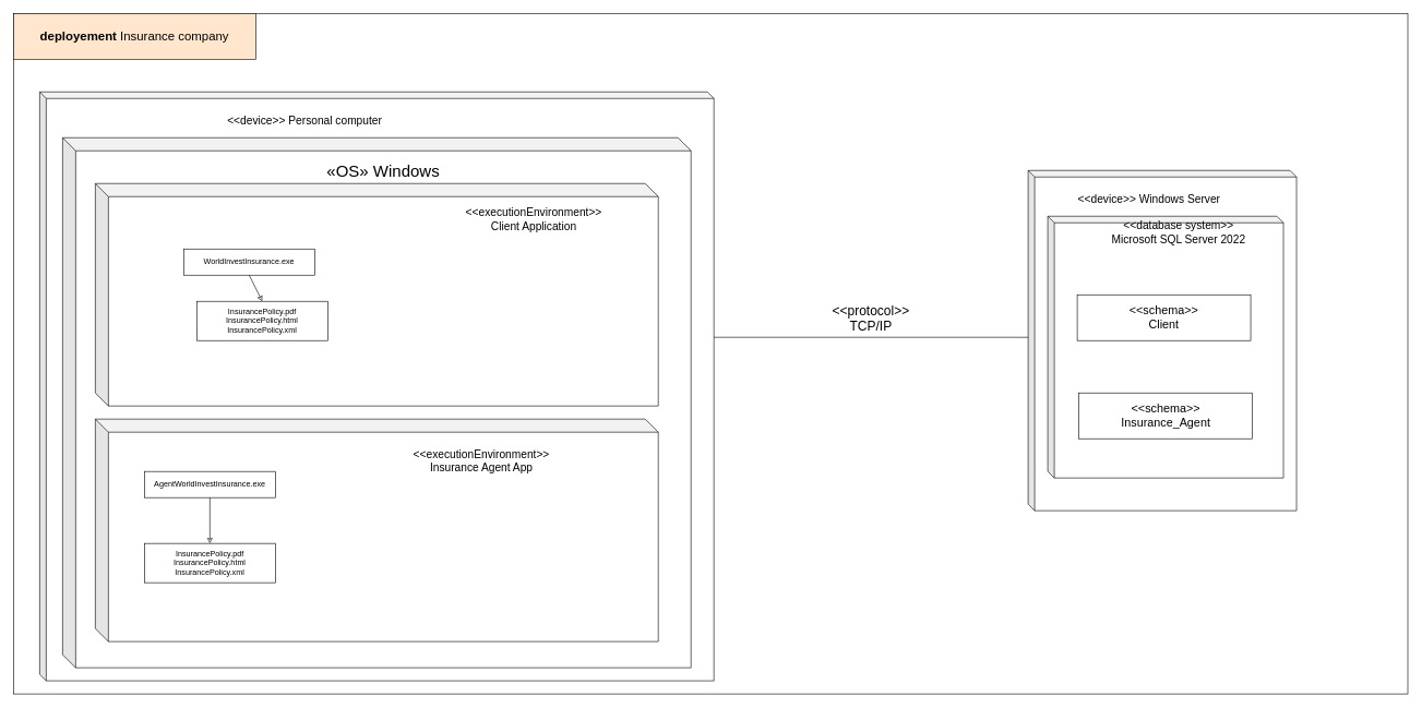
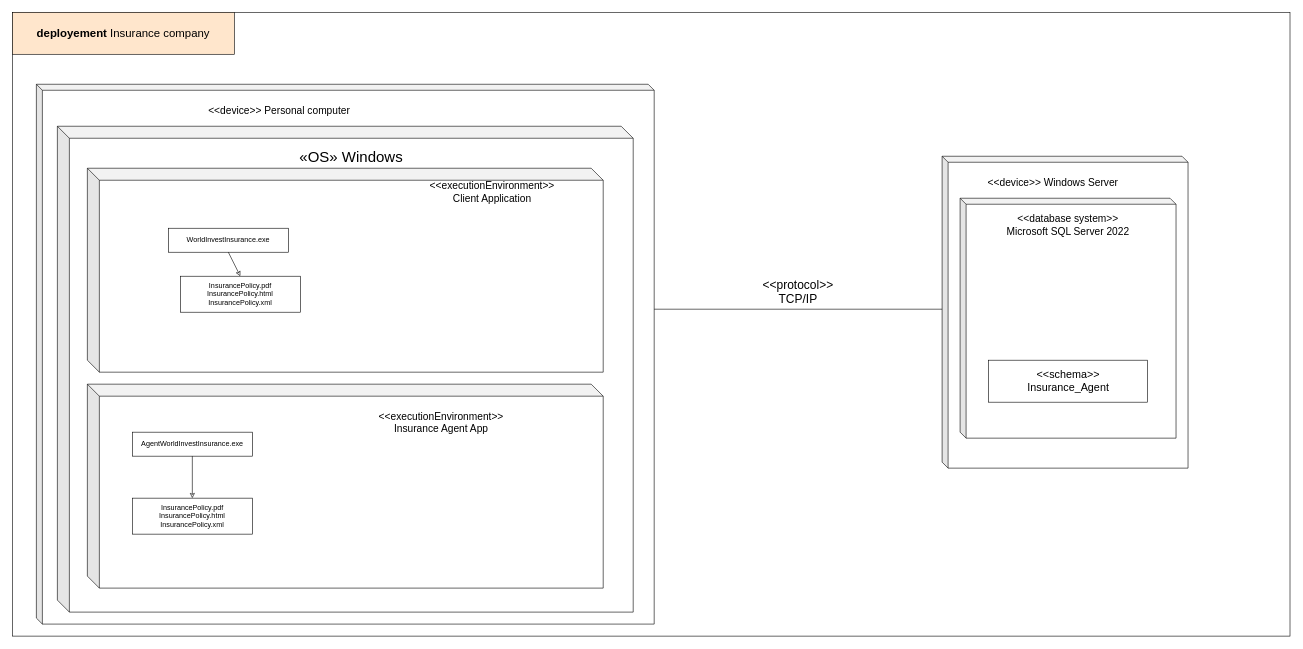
  <mxCell id="0" />
  <mxCell id="1" parent="0" />
  <mxCell id="2" value="" style="rounded=0;whiteSpace=wrap;html=1;" vertex="1" parent="1"><mxGeometry x="20" y="20" width="2130" height="1040" as="geometry" /></mxCell>
  <mxCell id="3" value="&lt;font style=&quot;font-size: 19px;&quot;&gt;&lt;b&gt;deployement&lt;/b&gt; Insurance company&lt;/font&gt;" style="rounded=0;whiteSpace=wrap;html=1;fillColor=#ffe6cc;" vertex="1" parent="1"><mxGeometry x="20" y="20" width="370" height="70" as="geometry" /></mxCell>
  <mxCell id="4" value="" style="shape=cube;whiteSpace=wrap;html=1;boundedLbl=1;backgroundOutline=1;darkOpacity=0.05;darkOpacity2=0.1;size=10;" vertex="1" parent="1"><mxGeometry x="60" y="140" width="1030" height="900" as="geometry" /></mxCell>
  <mxCell id="5" value="&amp;lt;&amp;lt;device&amp;gt;&amp;gt; Personal computer" style="text;html=1;strokeColor=none;fillColor=none;align=center;verticalAlign=middle;whiteSpace=wrap;rounded=0;fontSize=17;" vertex="1" parent="1"><mxGeometry x="320" y="170" width="290" height="30" as="geometry" /></mxCell>
  <mxCell id="6" value="" style="shape=cube;whiteSpace=wrap;html=1;boundedLbl=1;backgroundOutline=1;darkOpacity=0.05;darkOpacity2=0.1;size=20;" vertex="1" parent="1"><mxGeometry x="95" y="210" width="960" height="810" as="geometry" /></mxCell>
  <mxCell id="7" value="&lt;font style=&quot;font-size: 25px;&quot;&gt;&lt;div style=&quot;font-size: 25px;&quot;&gt;«OS» Windows&lt;/div&gt;&lt;span style=&quot;font-size: 25px;&quot;&gt;&amp;nbsp;&lt;/span&gt;&lt;/font&gt;" style="text;html=1;strokeColor=none;fillColor=none;align=center;verticalAlign=middle;whiteSpace=wrap;rounded=0;fontSize=25;" vertex="1" parent="1"><mxGeometry x="330" y="260" width="510" height="30" as="geometry" /></mxCell>
  <mxCell id="8" value="" style="shape=cube;whiteSpace=wrap;html=1;boundedLbl=1;backgroundOutline=1;darkOpacity=0.05;darkOpacity2=0.1;size=10;" vertex="1" parent="1"><mxGeometry x="1570" y="260" width="410" height="520" as="geometry" /></mxCell>
  <mxCell id="9" value="&lt;font style=&quot;font-size: 17px;&quot;&gt;&amp;lt;&amp;lt;device&amp;gt;&amp;gt; Windows Server&lt;/font&gt;" style="text;html=1;strokeColor=none;fillColor=none;align=center;verticalAlign=middle;whiteSpace=wrap;rounded=0;" vertex="1" parent="1"><mxGeometry x="1620" y="290" width="270" height="30" as="geometry" /></mxCell>
  <mxCell id="10" value="" style="shape=cube;whiteSpace=wrap;html=1;boundedLbl=1;backgroundOutline=1;darkOpacity=0.05;darkOpacity2=0.1;size=10;" vertex="1" parent="1"><mxGeometry x="1600" y="330" width="360" height="400" as="geometry" /></mxCell>
- <mxCell id="11" value="&lt;font style=&quot;font-size: 17px;&quot;&gt;&amp;lt;&amp;lt;database system&amp;gt;&amp;gt; &lt;br&gt;Microsoft SQL Server 2022&lt;br&gt;&lt;/font&gt;" style="text;html=1;strokeColor=none;fillColor=none;align=center;verticalAlign=middle;whiteSpace=wrap;rounded=0;" vertex="1" parent="1"><mxGeometry x="1665" y="340" width="270" height="30" as="geometry" /></mxCell>
- <mxCell id="12" value="&lt;font style=&quot;font-size: 18px;&quot;&gt;&amp;lt;&amp;lt;schema&amp;gt;&amp;gt;&lt;br&gt;Client&lt;/font&gt;" style="rounded=0;whiteSpace=wrap;html=1;" vertex="1" parent="1"><mxGeometry x="1645" y="450" width="265" height="70" as="geometry" /></mxCell>
+ <mxCell id="11" value="&lt;font style=&quot;font-size: 17px;&quot;&gt;&amp;lt;&amp;lt;database system&amp;gt;&amp;gt; &lt;br&gt;Microsoft SQL Server 2022&lt;br&gt;&lt;/font&gt;" style="text;html=1;strokeColor=none;fillColor=none;align=center;verticalAlign=middle;whiteSpace=wrap;rounded=0;" vertex="1" parent="1"><mxGeometry x="1645" y="360" width="270" height="30" as="geometry" /></mxCell>
  <mxCell id="13" value="&lt;font style=&quot;font-size: 18px;&quot;&gt;&amp;lt;&amp;lt;schema&amp;gt;&amp;gt;&lt;br&gt;Insurance_Agent&lt;/font&gt;" style="rounded=0;whiteSpace=wrap;html=1;" vertex="1" parent="1"><mxGeometry x="1647.5" y="600" width="265" height="70" as="geometry" /></mxCell>
  <mxCell id="14" value="" style="shape=cube;whiteSpace=wrap;html=1;boundedLbl=1;backgroundOutline=1;darkOpacity=0.05;darkOpacity2=0.1;size=20;" vertex="1" parent="1"><mxGeometry x="145" y="280" width="860" height="340" as="geometry" /></mxCell>
  <mxCell id="15" value="" style="endArrow=none;html=1;rounded=0;entryX=0;entryY=0;entryDx=0;entryDy=255;entryPerimeter=0;exitX=0;exitY=0;exitDx=1030;exitDy=375;exitPerimeter=0;" edge="1" parent="1" source="4" target="8"><mxGeometry width="50" height="50" relative="1" as="geometry"><mxPoint x="1150" y="310" as="sourcePoint" /><mxPoint x="1200" y="260" as="targetPoint" /></mxGeometry></mxCell>
  <mxCell id="16" value="&amp;lt;&amp;lt;protocol&amp;gt;&amp;gt;&lt;br style=&quot;font-size: 20px;&quot;&gt;TCP/IP" style="text;html=1;strokeColor=none;fillColor=none;align=center;verticalAlign=middle;whiteSpace=wrap;rounded=0;fontSize=20;" vertex="1" parent="1"><mxGeometry x="1300" y="470" width="60" height="30" as="geometry" /></mxCell>
- <mxCell id="17" value="&amp;lt;&amp;lt;executionEnvironment&amp;gt;&amp;gt; &lt;br&gt;Client Application" style="text;html=1;strokeColor=none;fillColor=none;align=center;verticalAlign=middle;whiteSpace=wrap;rounded=0;fontSize=17;" vertex="1" parent="1"><mxGeometry x="670" y="320" width="290" height="30" as="geometry" /></mxCell>
+ <mxCell id="17" value="&amp;lt;&amp;lt;executionEnvironment&amp;gt;&amp;gt; &lt;br&gt;Client Application" style="text;html=1;strokeColor=none;fillColor=none;align=center;verticalAlign=middle;whiteSpace=wrap;rounded=0;fontSize=17;" vertex="1" parent="1"><mxGeometry x="675" y="305" width="290" height="30" as="geometry" /></mxCell>
  <mxCell id="18" value="" style="shape=cube;whiteSpace=wrap;html=1;boundedLbl=1;backgroundOutline=1;darkOpacity=0.05;darkOpacity2=0.1;size=20;" vertex="1" parent="1"><mxGeometry x="145" y="640" width="860" height="340" as="geometry" /></mxCell>
  <mxCell id="19" value="&amp;lt;&amp;lt;executionEnvironment&amp;gt;&amp;gt; &lt;br&gt;Insurance Agent App" style="text;html=1;strokeColor=none;fillColor=none;align=center;verticalAlign=middle;whiteSpace=wrap;rounded=0;fontSize=17;" vertex="1" parent="1"><mxGeometry x="590" y="690" width="290" height="30" as="geometry" /></mxCell>
  <mxCell id="20" value="WorldInvestInsurance.exe" style="rounded=0;whiteSpace=wrap;html=1;" vertex="1" parent="1"><mxGeometry x="280" y="380" width="200" height="40" as="geometry" /></mxCell>
  <mxCell id="21" value="" style="endArrow=classic;html=1;rounded=0;exitX=0.5;exitY=1;exitDx=0;exitDy=0;entryX=0.5;entryY=0;entryDx=0;entryDy=0;endFill=0;" edge="1" parent="1" source="20" target="22"><mxGeometry width="50" height="50" relative="1" as="geometry"><mxPoint x="460" y="440" as="sourcePoint" /><mxPoint x="510" y="390" as="targetPoint" /></mxGeometry></mxCell>
  <mxCell id="22" value="InsurancePolicy.pdf&lt;br&gt;InsurancePolicy.html&lt;br&gt;InsurancePolicy.xml" style="rounded=0;whiteSpace=wrap;html=1;" vertex="1" parent="1"><mxGeometry x="300" y="460" width="200" height="60" as="geometry" /></mxCell>
  <mxCell id="23" value="AgentWorldInvestInsurance.exe" style="rounded=0;whiteSpace=wrap;html=1;" vertex="1" parent="1"><mxGeometry x="220" y="720" width="200" height="40" as="geometry" /></mxCell>
  <mxCell id="24" value="" style="endArrow=classic;html=1;rounded=0;exitX=0.5;exitY=1;exitDx=0;exitDy=0;entryX=0.5;entryY=0;entryDx=0;entryDy=0;endFill=0;" edge="1" parent="1" source="23" target="25"><mxGeometry width="50" height="50" relative="1" as="geometry"><mxPoint x="380" y="810" as="sourcePoint" /><mxPoint x="430" y="760" as="targetPoint" /></mxGeometry></mxCell>
  <mxCell id="25" value="InsurancePolicy.pdf&lt;br&gt;InsurancePolicy.html&lt;br&gt;InsurancePolicy.xml" style="rounded=0;whiteSpace=wrap;html=1;" vertex="1" parent="1"><mxGeometry x="220" y="830" width="200" height="60" as="geometry" /></mxCell>
